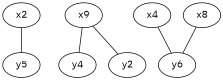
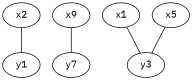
  graph {
    fontname="IBM Plex Mono"
    fontsize=45
    node [fontname="IBM Plex Mono"]
    edge [fontname="IBM Plex Mono" weight=1.4]
    x2
-   y1 [label=y5]
+   y1
    n3 [label=x9]
-   y4
-   y2
-   x4
-   y3 [label=y6]
-   x5 [label=x8]
+   y4 [label=y7]
+   x4 [label=x1]
+   y3
+   x5
    x2 -- y1
    n3 -- y4
-   n3 -- y2
    x4 -- y3
    x5 -- y3
  }
